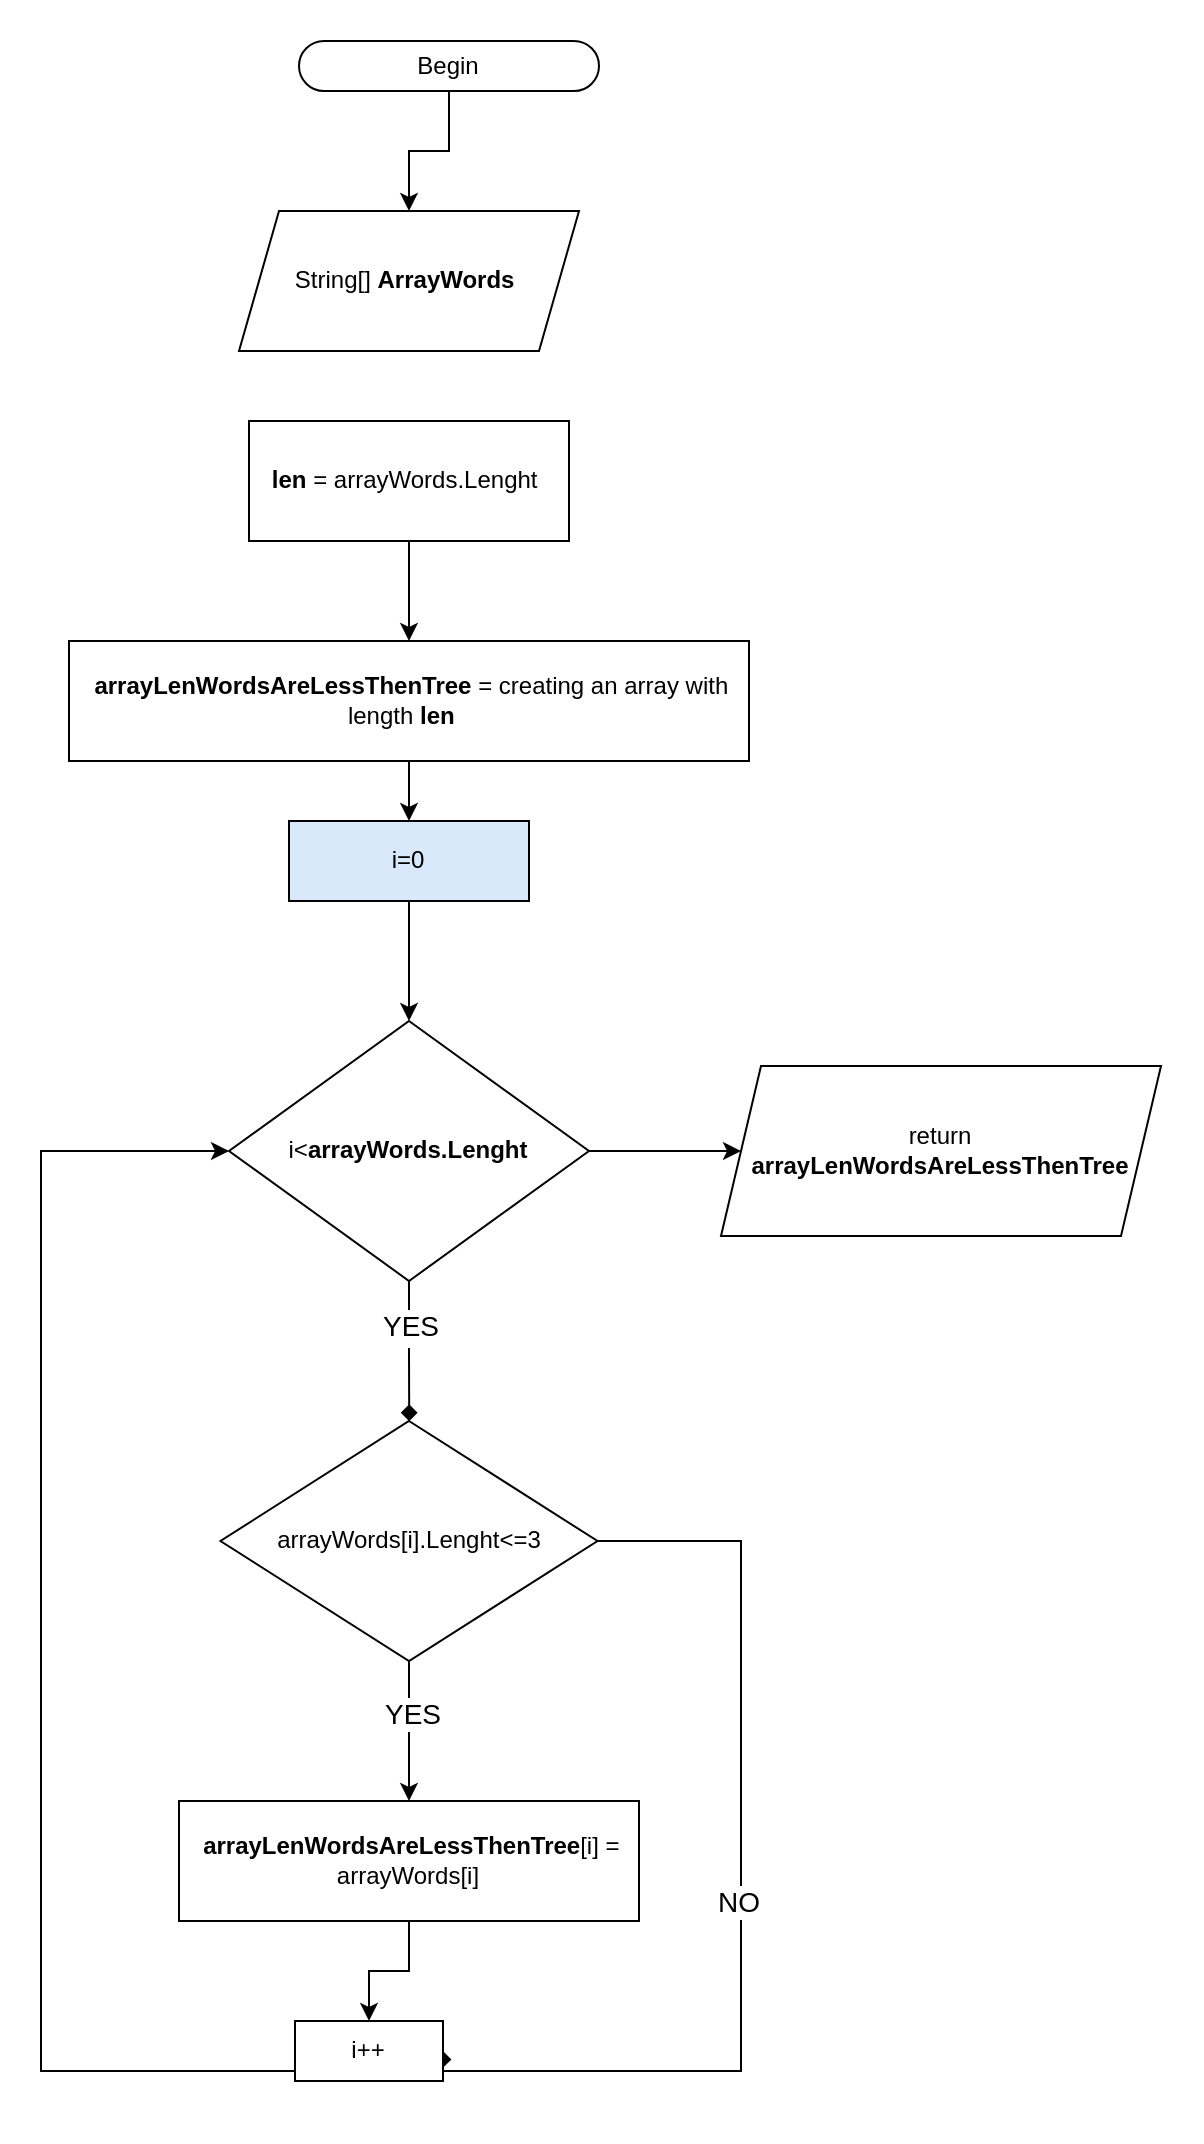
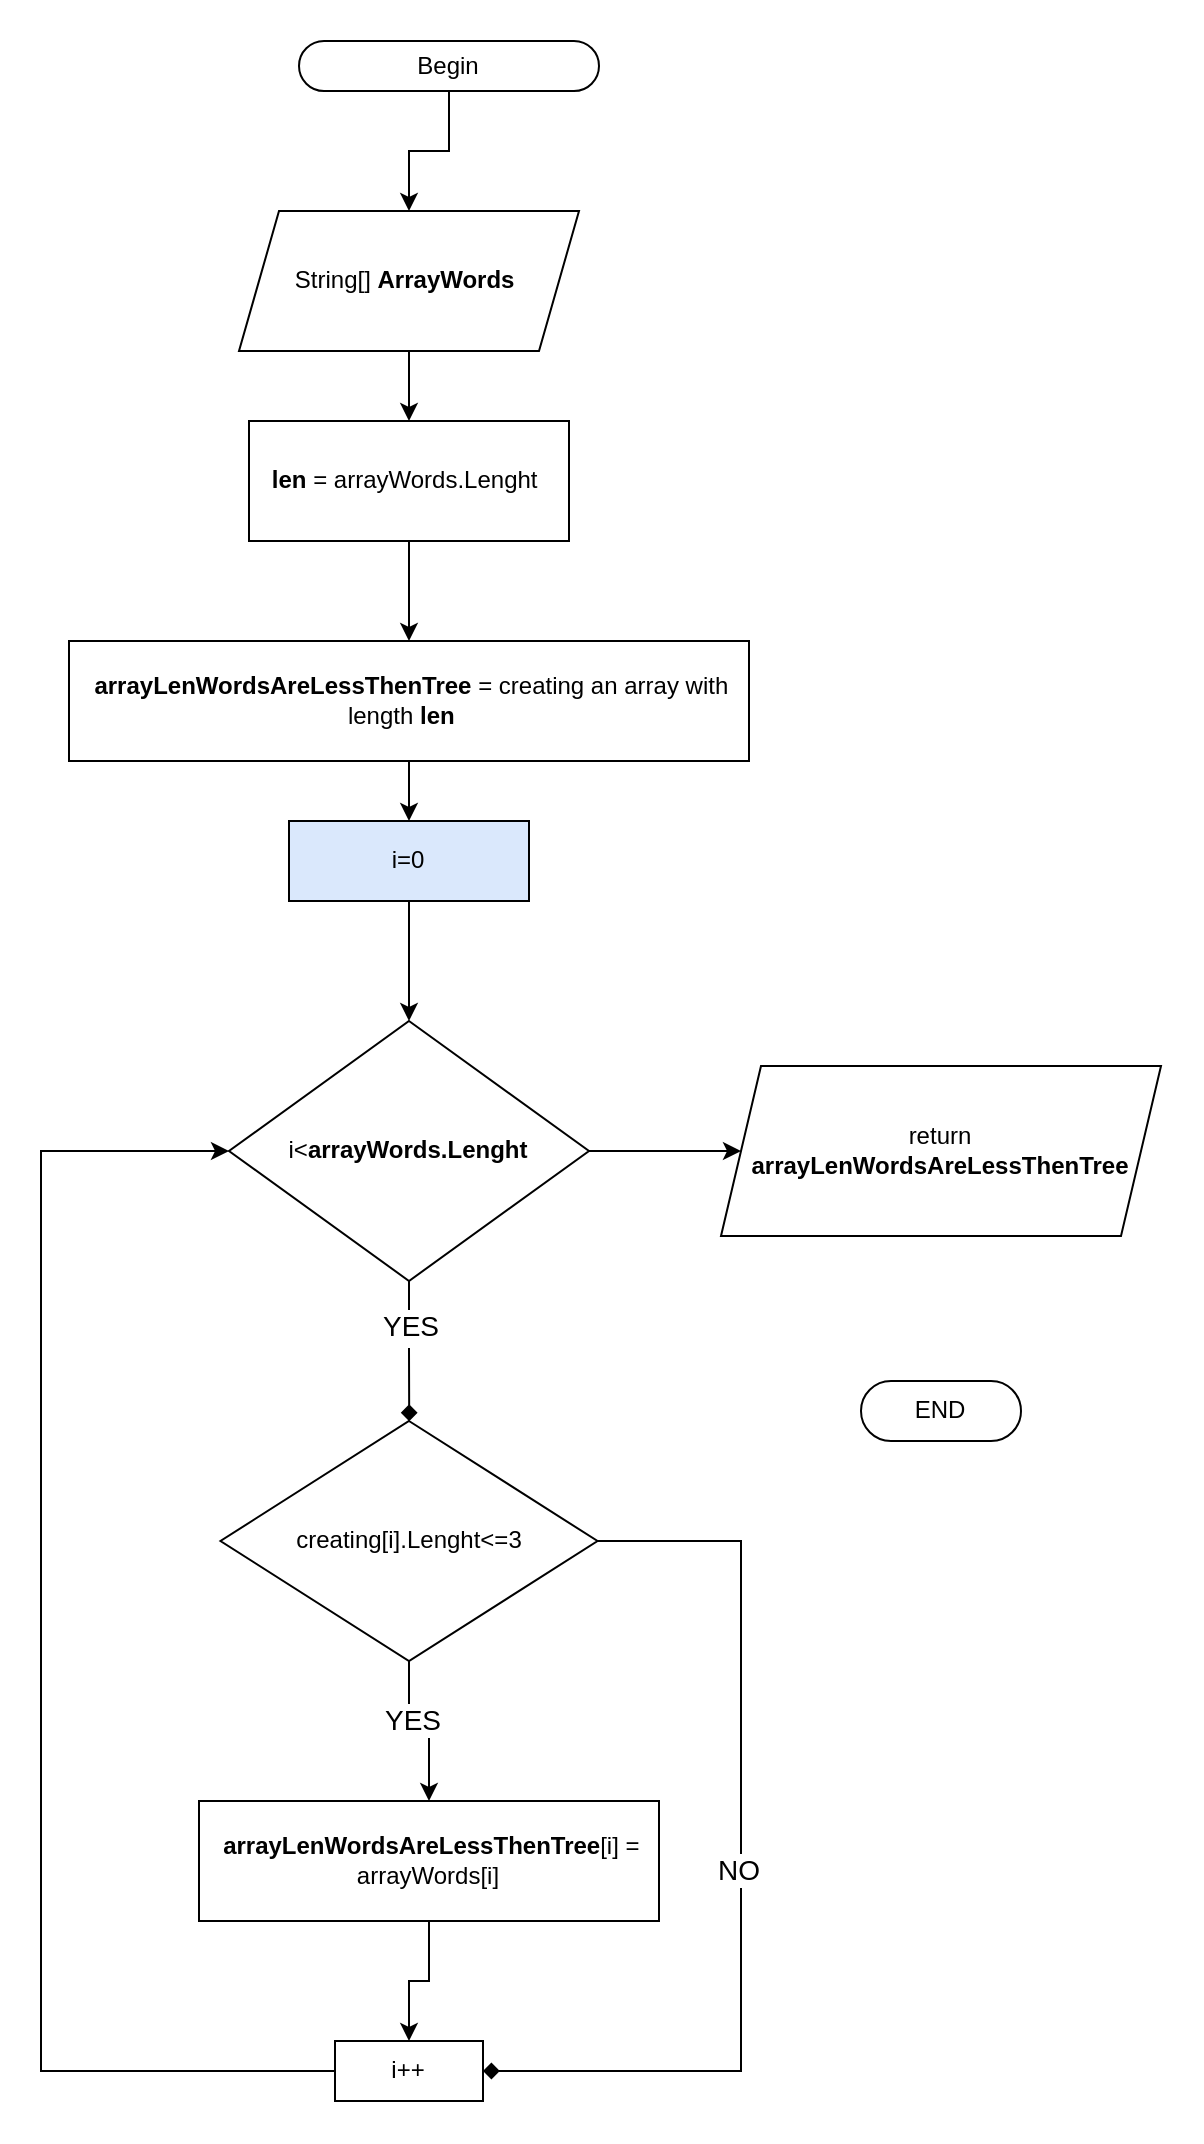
  <mxCell id="0" />
  <mxCell id="1" parent="0" />
  <mxCell id="2" style="edgeStyle=orthogonalEdgeStyle;rounded=0;orthogonalLoop=1;jettySize=auto;html=1;exitX=0.5;exitY=1;exitDx=0;exitDy=0;entryX=0.5;entryY=0;entryDx=0;entryDy=0;" edge="1" parent="1" source="3" target="15"><mxGeometry relative="1" as="geometry" /></mxCell>
  <mxCell id="3" value="Begin" style="rounded=1;whiteSpace=wrap;html=1;arcSize=50;" vertex="1" parent="1"><mxGeometry x="149" y="20" width="150" height="25" as="geometry" /></mxCell>
  <mxCell id="4" style="edgeStyle=orthogonalEdgeStyle;rounded=0;orthogonalLoop=1;jettySize=auto;html=1;exitX=0.5;exitY=1;exitDx=0;exitDy=0;endArrow=diamond;" edge="1" parent="1" source="8" target="13"><mxGeometry relative="1" as="geometry" /></mxCell>
  <mxCell id="5" value="Text" style="edgeLabel;html=1;align=center;verticalAlign=middle;resizable=0;points=[];" vertex="1" connectable="0" parent="4"><mxGeometry x="0.407" y="1" relative="1" as="geometry"><mxPoint x="-1" y="-22" as="offset" /></mxGeometry></mxCell>
  <mxCell id="6" value="&lt;span style=&quot;font-size: 14px;&quot;&gt;YES&lt;br&gt;&lt;/span&gt;" style="edgeLabel;html=1;align=center;verticalAlign=middle;resizable=0;points=[];" vertex="1" connectable="0" parent="4"><mxGeometry x="-0.36" y="5" relative="1" as="geometry"><mxPoint x="-5" as="offset" /></mxGeometry></mxCell>
  <mxCell id="7" style="edgeStyle=orthogonalEdgeStyle;rounded=0;orthogonalLoop=1;jettySize=auto;html=1;exitX=1;exitY=0.5;exitDx=0;exitDy=0;" edge="1" parent="1" source="8" target="26"><mxGeometry relative="1" as="geometry" /></mxCell>
  <mxCell id="8" value="i&amp;lt;&lt;b&gt;arrayWords.Lenght&lt;/b&gt;" style="rhombus;whiteSpace=wrap;html=1;" vertex="1" parent="1"><mxGeometry x="114" y="510" width="180" height="130" as="geometry" /></mxCell>
  <mxCell id="9" style="edgeStyle=orthogonalEdgeStyle;rounded=0;orthogonalLoop=1;jettySize=auto;html=1;exitX=0.5;exitY=1;exitDx=0;exitDy=0;entryX=0.5;entryY=0;entryDx=0;entryDy=0;" edge="1" parent="1" source="13" target="23"><mxGeometry relative="1" as="geometry" /></mxCell>
  <mxCell id="10" value="&lt;span style=&quot;font-size: 14px;&quot;&gt;YES&lt;/span&gt;" style="edgeLabel;html=1;align=center;verticalAlign=middle;resizable=0;points=[];" vertex="1" connectable="0" parent="9"><mxGeometry x="-0.263" y="1" relative="1" as="geometry"><mxPoint as="offset" /></mxGeometry></mxCell>
  <mxCell id="11" style="edgeStyle=orthogonalEdgeStyle;rounded=0;orthogonalLoop=1;jettySize=auto;html=1;exitX=1;exitY=0.5;exitDx=0;exitDy=0;entryX=1;entryY=0.5;entryDx=0;entryDy=0;endArrow=diamond;" edge="1" parent="1" source="13" target="25"><mxGeometry relative="1" as="geometry"><Array as="points"><mxPoint x="370" y="770" /><mxPoint x="370" y="1035" /></Array></mxGeometry></mxCell>
  <mxCell id="12" value="&lt;font style=&quot;font-size: 14px;&quot;&gt;NO&lt;/font&gt;" style="edgeLabel;html=1;align=center;verticalAlign=middle;resizable=0;points=[];" vertex="1" connectable="0" parent="11"><mxGeometry x="0.015" y="-2" relative="1" as="geometry"><mxPoint as="offset" /></mxGeometry></mxCell>
- <mxCell id="13" value="arrayWords[i].Lenght&amp;lt;=3" style="rhombus;whiteSpace=wrap;html=1;" vertex="1" parent="1"><mxGeometry x="109.75" y="710" width="188.5" height="120" as="geometry" /></mxCell>
+ <mxCell id="13" value="creating[i].Lenght&amp;lt;=3" style="rhombus;whiteSpace=wrap;html=1;" vertex="1" parent="1"><mxGeometry x="109.75" y="710" width="188.5" height="120" as="geometry" /></mxCell>
+ <mxCell id="14" style="edgeStyle=orthogonalEdgeStyle;rounded=0;orthogonalLoop=1;jettySize=auto;html=1;exitX=0.5;exitY=1;exitDx=0;exitDy=0;" edge="1" parent="1" source="15" target="17"><mxGeometry relative="1" as="geometry" /></mxCell>
  <mxCell id="15" value="String[]&amp;nbsp;&lt;b style=&quot;border-color: var(--border-color);&quot;&gt;ArrayWords&lt;/b&gt;&amp;nbsp;" style="shape=parallelogram;perimeter=parallelogramPerimeter;whiteSpace=wrap;html=1;fixedSize=1;" vertex="1" parent="1"><mxGeometry x="119" y="105" width="170" height="70" as="geometry" /></mxCell>
  <mxCell id="16" style="edgeStyle=orthogonalEdgeStyle;rounded=0;orthogonalLoop=1;jettySize=auto;html=1;exitX=0.5;exitY=1;exitDx=0;exitDy=0;entryX=0.5;entryY=0;entryDx=0;entryDy=0;" edge="1" parent="1" source="17" target="19"><mxGeometry relative="1" as="geometry" /></mxCell>
  <mxCell id="17" value="&lt;b style=&quot;border-color: var(--border-color);&quot;&gt;len&lt;/b&gt;&amp;nbsp;= arrayWords.Lenght&amp;nbsp;" style="rounded=0;whiteSpace=wrap;html=1;" vertex="1" parent="1"><mxGeometry x="124" y="210" width="160" height="60" as="geometry" /></mxCell>
  <mxCell id="18" style="edgeStyle=orthogonalEdgeStyle;rounded=0;orthogonalLoop=1;jettySize=auto;html=1;exitX=0.5;exitY=1;exitDx=0;exitDy=0;entryX=0.5;entryY=0;entryDx=0;entryDy=0;" edge="1" parent="1" source="19" target="21"><mxGeometry relative="1" as="geometry" /></mxCell>
  <mxCell id="19" value="&amp;nbsp;&lt;b style=&quot;border-color: var(--border-color);&quot;&gt;arrayLenWordsAreLessThenTree&lt;/b&gt;&amp;nbsp;=&amp;nbsp;creating an array with length&amp;nbsp;&lt;b style=&quot;border-color: var(--border-color);&quot;&gt;len&lt;/b&gt;&amp;nbsp;&amp;nbsp;" style="rounded=0;whiteSpace=wrap;html=1;" vertex="1" parent="1"><mxGeometry x="34" y="320" width="340" height="60" as="geometry" /></mxCell>
  <mxCell id="20" style="edgeStyle=orthogonalEdgeStyle;rounded=0;orthogonalLoop=1;jettySize=auto;html=1;exitX=0.5;exitY=1;exitDx=0;exitDy=0;entryX=0.5;entryY=0;entryDx=0;entryDy=0;" edge="1" parent="1" source="21" target="8"><mxGeometry relative="1" as="geometry" /></mxCell>
  <mxCell id="21" value="i=0" style="rounded=0;whiteSpace=wrap;html=1;fillColor=#dae8fc;" vertex="1" parent="1"><mxGeometry x="144" y="410" width="120" height="40" as="geometry" /></mxCell>
  <mxCell id="22" style="edgeStyle=orthogonalEdgeStyle;rounded=0;orthogonalLoop=1;jettySize=auto;html=1;exitX=0.5;exitY=1;exitDx=0;exitDy=0;" edge="1" parent="1" source="23" target="25"><mxGeometry relative="1" as="geometry" /></mxCell>
- <mxCell id="23" value="&amp;nbsp;&lt;b style=&quot;border-color: var(--border-color);&quot;&gt;arrayLenWordsAreLessThenTree&lt;/b&gt;&lt;span style=&quot;border-color: var(--border-color);&quot;&gt;[i] = arrayWords[i]&lt;/span&gt;" style="rounded=0;whiteSpace=wrap;html=1;" vertex="1" parent="1"><mxGeometry x="89" y="900" width="230" height="60" as="geometry" /></mxCell>
+ <mxCell id="23" value="&amp;nbsp;&lt;b style=&quot;border-color: var(--border-color);&quot;&gt;arrayLenWordsAreLessThenTree&lt;/b&gt;&lt;span style=&quot;border-color: var(--border-color);&quot;&gt;[i] = arrayWords[i]&lt;/span&gt;" style="rounded=0;whiteSpace=wrap;html=1;" vertex="1" parent="1"><mxGeometry x="99" y="900" width="230" height="60" as="geometry" /></mxCell>
  <mxCell id="24" style="edgeStyle=orthogonalEdgeStyle;rounded=0;orthogonalLoop=1;jettySize=auto;html=1;exitX=0;exitY=0.5;exitDx=0;exitDy=0;entryX=0;entryY=0.5;entryDx=0;entryDy=0;" edge="1" parent="1" source="25" target="8"><mxGeometry relative="1" as="geometry"><Array as="points"><mxPoint x="20" y="1035" /><mxPoint x="20" y="575" /></Array></mxGeometry></mxCell>
- <mxCell id="25" value="i++" style="rounded=0;whiteSpace=wrap;html=1;" vertex="1" parent="1"><mxGeometry x="147" y="1010" width="74" height="30" as="geometry" /></mxCell>
+ <mxCell id="25" value="i++" style="rounded=0;whiteSpace=wrap;html=1;" vertex="1" parent="1"><mxGeometry x="167" y="1020" width="74" height="30" as="geometry" /></mxCell>
  <mxCell id="26" value="return&lt;br&gt;&lt;b style=&quot;border-color: var(--border-color);&quot;&gt;arrayLenWordsAreLessThenTree&lt;/b&gt;" style="shape=parallelogram;perimeter=parallelogramPerimeter;whiteSpace=wrap;html=1;fixedSize=1;" vertex="1" parent="1"><mxGeometry x="360" y="532.5" width="220" height="85" as="geometry" /></mxCell>
+ <mxCell id="27" value="END" style="rounded=1;whiteSpace=wrap;html=1;arcSize=50;" vertex="1" parent="1"><mxGeometry x="430" y="690" width="80" height="30" as="geometry" /></mxCell>
